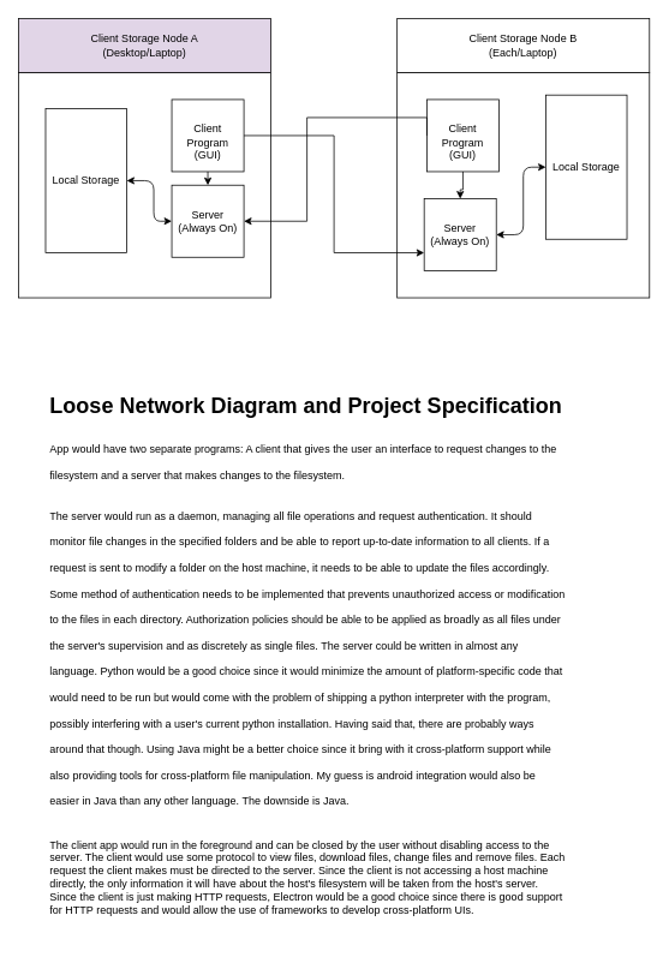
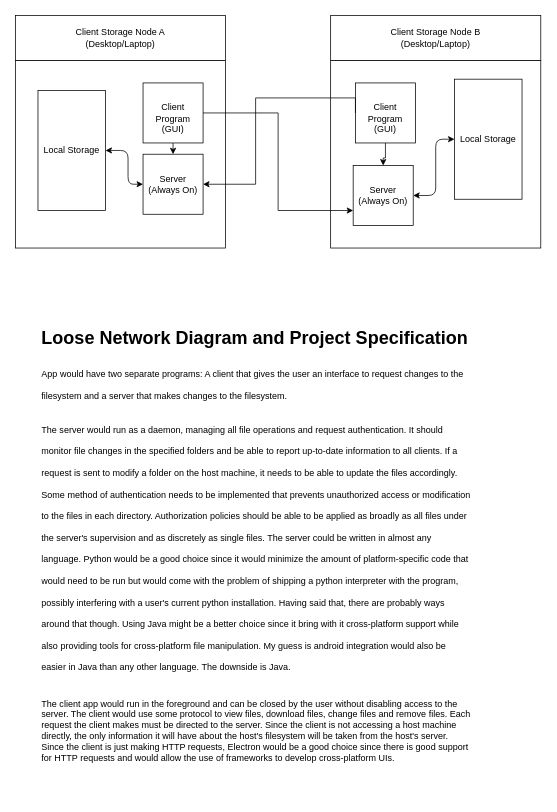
  <mxCell id="0" />
  <mxCell id="1" parent="0" />
  <mxCell id="2" value="" style="rounded=0;whiteSpace=wrap;html=1;" vertex="1" parent="1"><mxGeometry x="20" y="80" width="280" height="250" as="geometry" /></mxCell>
- <mxCell id="3" value="Client Storage Node A&lt;br&gt;(Desktop/Laptop)" style="rounded=0;whiteSpace=wrap;html=1;fillColor=#e1d5e7;" vertex="1" parent="1"><mxGeometry x="20" y="20" width="280" height="60" as="geometry" /></mxCell>
+ <mxCell id="3" value="Client Storage Node A&lt;br&gt;(Desktop/Laptop)" style="rounded=0;whiteSpace=wrap;html=1;" vertex="1" parent="1"><mxGeometry x="20" y="20" width="280" height="60" as="geometry" /></mxCell>
  <mxCell id="4" style="edgeStyle=orthogonalEdgeStyle;rounded=0;orthogonalLoop=1;jettySize=auto;html=1;exitX=0.5;exitY=1;exitDx=0;exitDy=0;entryX=0.5;entryY=0;entryDx=0;entryDy=0;" edge="1" parent="1" source="5" target="6"><mxGeometry relative="1" as="geometry" /></mxCell>
  <mxCell id="5" value="&lt;br&gt;Client Program&lt;br&gt;(GUI)" style="whiteSpace=wrap;html=1;aspect=fixed;" vertex="1" parent="1"><mxGeometry x="190" y="110" width="80" height="80" as="geometry" /></mxCell>
  <mxCell id="6" value="Server&lt;br&gt;(Always On)" style="whiteSpace=wrap;html=1;aspect=fixed;" vertex="1" parent="1"><mxGeometry x="190" y="205" width="80" height="80" as="geometry" /></mxCell>
  <mxCell id="7" value="Local Storage" style="rounded=0;whiteSpace=wrap;html=1;" vertex="1" parent="1"><mxGeometry x="50" y="120" width="90" height="160" as="geometry" /></mxCell>
  <mxCell id="8" value="" style="group" vertex="1" connectable="0" parent="1"><mxGeometry x="440" y="20" width="280" height="310" as="geometry" /></mxCell>
  <mxCell id="9" value="" style="rounded=0;whiteSpace=wrap;html=1;" vertex="1" parent="8"><mxGeometry y="60" width="280" height="250" as="geometry" /></mxCell>
- <mxCell id="10" value="Client Storage Node B&lt;br&gt;(Each/Laptop)" style="rounded=0;whiteSpace=wrap;html=1;" vertex="1" parent="8"><mxGeometry width="280" height="60" as="geometry" /></mxCell>
+ <mxCell id="10" value="Client Storage Node B&lt;br&gt;(Desktop/Laptop)" style="rounded=0;whiteSpace=wrap;html=1;" vertex="1" parent="8"><mxGeometry width="280" height="60" as="geometry" /></mxCell>
  <mxCell id="11" value="Local Storage" style="rounded=0;whiteSpace=wrap;html=1;" vertex="1" parent="8"><mxGeometry x="165" y="85" width="90" height="160" as="geometry" /></mxCell>
  <mxCell id="12" value="Server&lt;br&gt;(Always On)" style="whiteSpace=wrap;html=1;aspect=fixed;" vertex="1" parent="8"><mxGeometry x="30" y="200" width="80" height="80" as="geometry" /></mxCell>
  <mxCell id="13" style="edgeStyle=orthogonalEdgeStyle;rounded=0;orthogonalLoop=1;jettySize=auto;html=1;exitX=0.5;exitY=1;exitDx=0;exitDy=0;" edge="1" parent="8" source="14" target="12"><mxGeometry relative="1" as="geometry" /></mxCell>
  <mxCell id="14" value="&lt;br&gt;Client Program&lt;br&gt;(GUI)" style="whiteSpace=wrap;html=1;aspect=fixed;" vertex="1" parent="8"><mxGeometry x="33" y="90" width="80" height="80" as="geometry" /></mxCell>
  <mxCell id="15" value="" style="endArrow=classic;startArrow=classic;html=1;entryX=0;entryY=0.5;entryDx=0;entryDy=0;exitX=1;exitY=0.5;exitDx=0;exitDy=0;" edge="1" parent="8" source="12" target="11"><mxGeometry width="50" height="50" relative="1" as="geometry"><mxPoint x="-420" y="380" as="sourcePoint" /><mxPoint x="-370" y="330" as="targetPoint" /><Array as="points"><mxPoint x="140" y="240" /><mxPoint x="140" y="165" /></Array></mxGeometry></mxCell>
  <mxCell id="16" style="edgeStyle=orthogonalEdgeStyle;rounded=0;orthogonalLoop=1;jettySize=auto;html=1;exitX=0;exitY=0.5;exitDx=0;exitDy=0;entryX=1;entryY=0.5;entryDx=0;entryDy=0;" edge="1" parent="1" source="14" target="6"><mxGeometry relative="1" as="geometry"><Array as="points"><mxPoint x="473" y="130" /><mxPoint x="340" y="130" /><mxPoint x="340" y="245" /></Array></mxGeometry></mxCell>
  <mxCell id="17" value="" style="endArrow=classic;startArrow=classic;html=1;entryX=0;entryY=0.5;entryDx=0;entryDy=0;exitX=1;exitY=0.5;exitDx=0;exitDy=0;" edge="1" parent="1" source="7" target="6"><mxGeometry width="50" height="50" relative="1" as="geometry"><mxPoint x="140" y="230" as="sourcePoint" /><mxPoint x="190" y="180" as="targetPoint" /><Array as="points"><mxPoint x="170" y="200" /><mxPoint x="170" y="245" /></Array></mxGeometry></mxCell>
  <mxCell id="18" style="edgeStyle=orthogonalEdgeStyle;rounded=0;orthogonalLoop=1;jettySize=auto;html=1;exitX=1;exitY=0.5;exitDx=0;exitDy=0;entryX=0;entryY=0.75;entryDx=0;entryDy=0;" edge="1" parent="1" source="5" target="12"><mxGeometry relative="1" as="geometry" /></mxCell>
  <mxCell id="19" value="&lt;h1&gt;&lt;span&gt;Loose Network Diagram and Project Specification&lt;/span&gt;&lt;/h1&gt;&lt;h1&gt;&lt;span style=&quot;font-size: 12px ; font-weight: 400&quot;&gt;App would have two separate programs: A client that gives the user an interface to request changes to the filesystem and a server that makes changes to the filesystem.&amp;nbsp;&lt;/span&gt;&lt;/h1&gt;&lt;h1&gt;&lt;span style=&quot;font-size: 12px ; font-weight: 400 ; line-height: 100%&quot;&gt;The server would run as a daemon, managing all file operations and request authentication. It should monitor file changes in the specified folders and be able to report up-to-date information to all clients. If a request is sent to modify a folder on the host machine, it needs to be able to update the files accordingly. Some method of authentication needs to be implemented that prevents unauthorized access or modification to the files in each directory. Authorization policies should be able to be applied as broadly as all files under the server's supervision and as discretely as single files. The server could be written in almost any language. Python would be a good choice since it would minimize the amount of platform-specific code that would need to be run but would come with the problem of shipping a python interpreter with the program, possibly interfering with a user's current python installation. Having said that, there are probably ways around that though. Using Java might be a better choice since it bring with it cross-platform support while also providing tools for cross-platform file manipulation. My guess is android integration would also be easier in Java than any other language. The downside is Java.&lt;/span&gt;&lt;/h1&gt;&lt;div&gt;&lt;span style=&quot;font-size: 12px ; font-weight: 400&quot;&gt;&lt;br&gt;&lt;/span&gt;&lt;/div&gt;&lt;div&gt;&lt;span style=&quot;font-size: 12px ; font-weight: 400&quot;&gt;The client app would run in the foreground and can be closed by the user without disabling access to the server. The client would use some protocol to view files, download files, change files and remove files. Each request the client makes must be directed to the server. Since the client is not accessing a host machine directly, the only information it will have about the host's filesystem will be taken from the host's server. Since the client is just making HTTP requests, Electron would be a good choice since there is good support for HTTP requests and would allow the use of frameworks to develop cross-platform UIs.&amp;nbsp;&lt;/span&gt;&lt;/div&gt;" style="text;html=1;strokeColor=none;fillColor=none;spacing=5;spacingTop=-20;whiteSpace=wrap;overflow=hidden;rounded=0;" vertex="1" parent="1"><mxGeometry x="50" y="430" width="580" height="630" as="geometry" /></mxCell>
